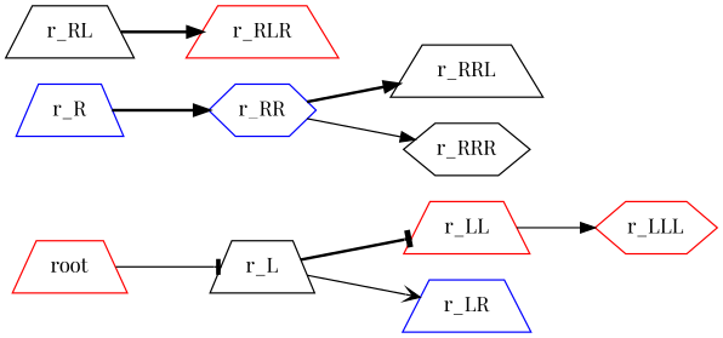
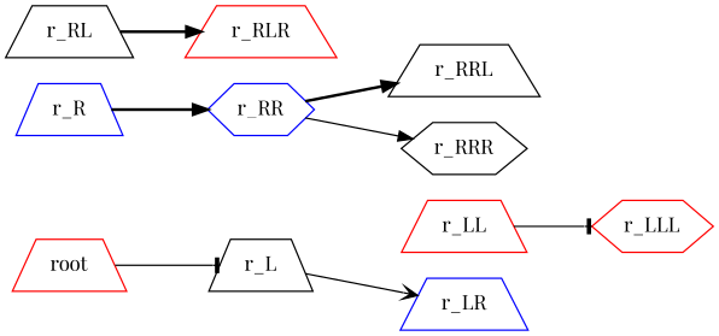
  digraph {
    fontname="Playfair Display"
    rankdir=LR
    node [color=red fontname="Playfair Display" shape=trapezium]
    edge [arrowhead=normal fontname="Playfair Display" style=solid]
    r_LL
    r_LLL [shape=hexagon]
    r_L [color=black]
    r_LR [color=blue]
    root
    r_R [color=blue]
    r_RR [color=blue shape=hexagon]
    r_RLR
    r_RL [color=black]
    r_RRL [color=black]
    r_RRR [color=black shape=hexagon]
-   r_LL -> r_LLL
-   r_L -> r_LL [arrowhead=tee style=bold]
+   r_LL -> r_LLL [arrowhead=tee]
    r_L -> r_LR [arrowhead=vee]
    root -> r_L [arrowhead=tee]
    r_R -> r_RR [style=bold]
    r_RR -> r_RRL [style=bold]
    r_RR -> r_RRR
    r_RL -> r_RLR [style=bold]
  }
